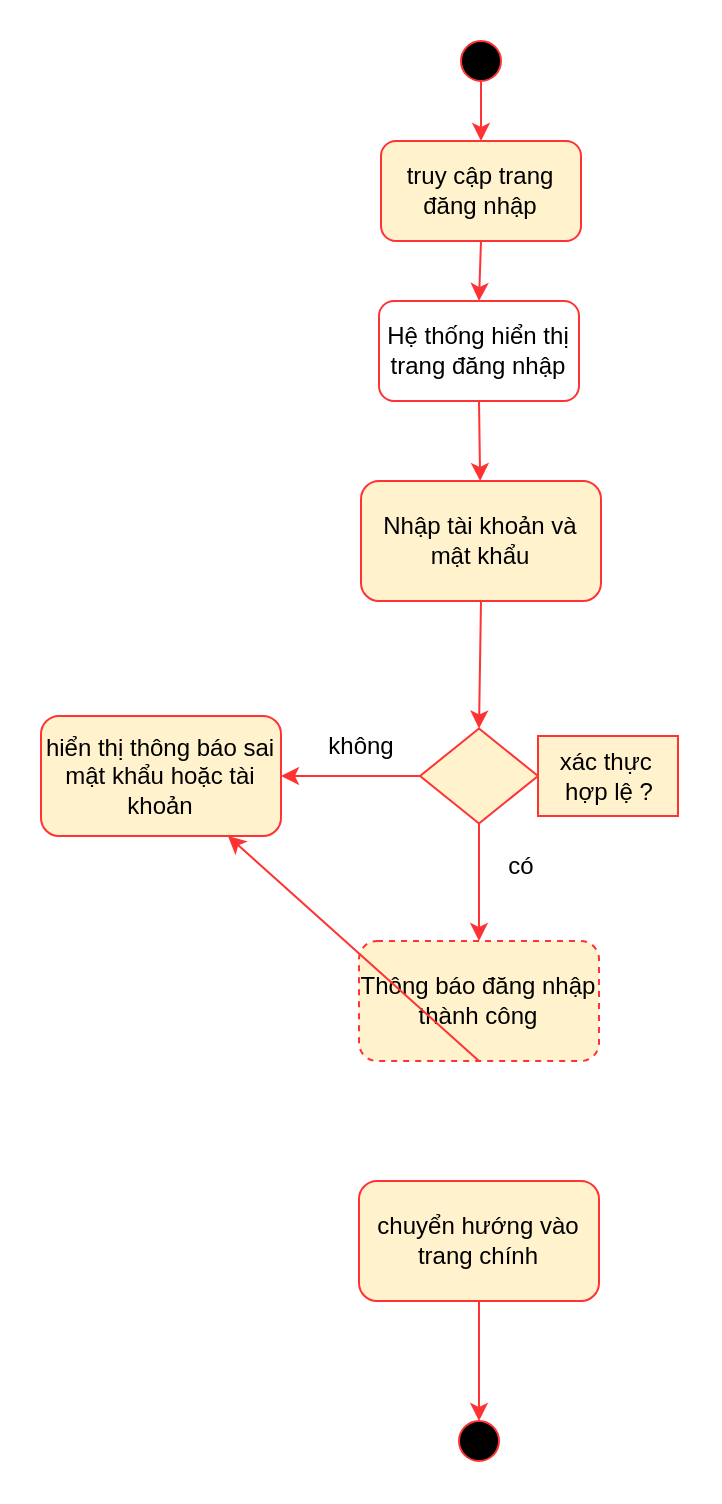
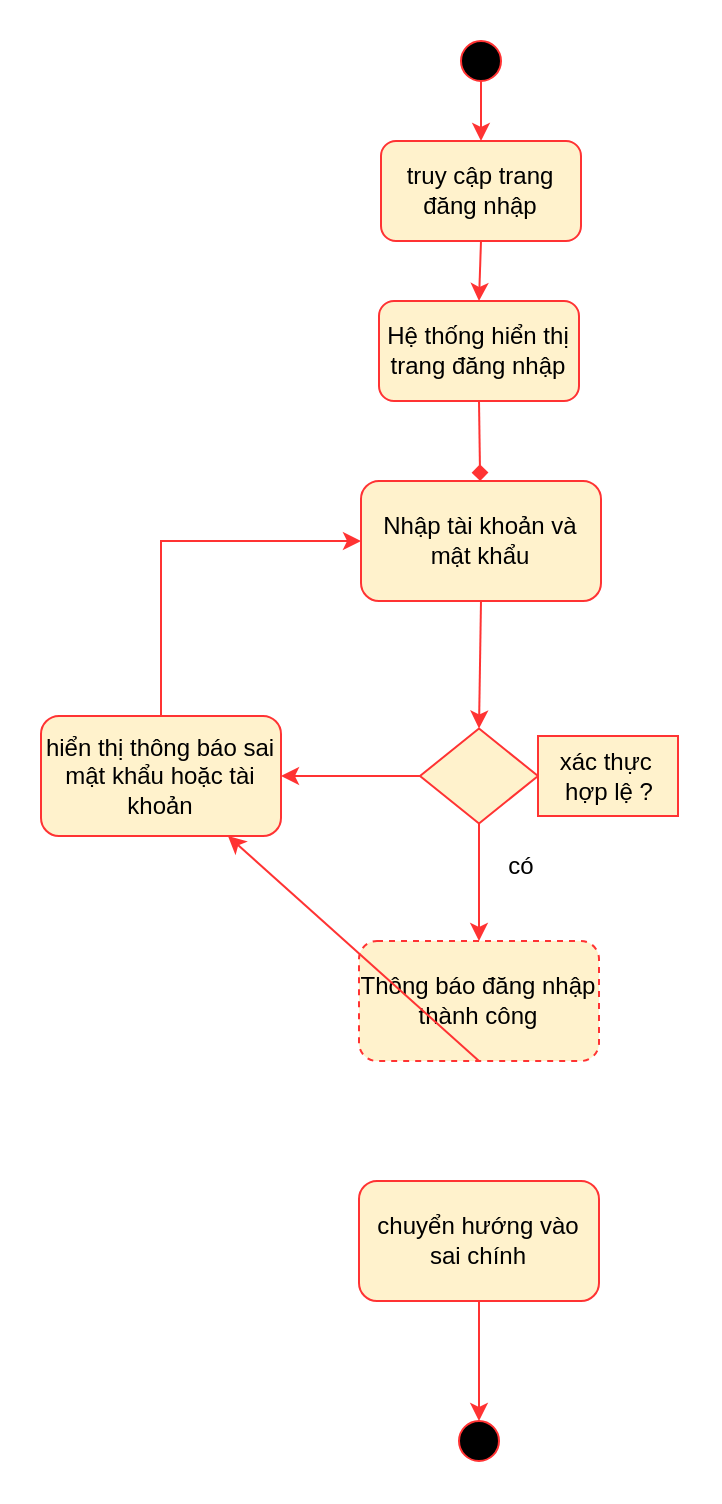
  <mxCell id="0" />
  <mxCell id="1" parent="0" />
  <mxCell id="2" value="" style="ellipse;whiteSpace=wrap;html=1;aspect=fixed;fillColor=#000000;strokeColor=#FF3333;" parent="1" vertex="1"><mxGeometry x="230" y="20" width="20" height="20" as="geometry" /></mxCell>
  <mxCell id="3" value="" style="endArrow=classic;html=1;rounded=0;exitX=0.5;exitY=1;exitDx=0;exitDy=0;strokeColor=#FF3333;fillColor=#fff2cc;" parent="1" source="2" target="17" edge="1"><mxGeometry width="50" height="50" relative="1" as="geometry"><mxPoint x="230" y="270" as="sourcePoint" /><mxPoint x="240" y="70" as="targetPoint" /></mxGeometry></mxCell>
- <mxCell id="4" value="Hệ thống hiển thị trang đăng nhập" style="rounded=1;whiteSpace=wrap;html=1;strokeColor=#FF3333;fillColor=#ffffff;" parent="1" vertex="1"><mxGeometry x="189" y="150" width="100" height="50" as="geometry" /></mxCell>
- <mxCell id="5" value="" style="endArrow=classic;html=1;rounded=0;exitX=0.5;exitY=1;exitDx=0;exitDy=0;strokeColor=#FF3333;fillColor=#fff2cc;" parent="1" source="4" target="6" edge="1"><mxGeometry width="50" height="50" relative="1" as="geometry"><mxPoint x="230" y="260" as="sourcePoint" /><mxPoint x="240" y="240" as="targetPoint" /></mxGeometry></mxCell>
+ <mxCell id="4" value="Hệ thống hiển thị trang đăng nhập" style="rounded=1;whiteSpace=wrap;html=1;strokeColor=#FF3333;fillColor=#fff2cc;" parent="1" vertex="1"><mxGeometry x="189" y="150" width="100" height="50" as="geometry" /></mxCell>
+ <mxCell id="5" value="" style="endArrow=diamond;html=1;rounded=0;exitX=0.5;exitY=1;exitDx=0;exitDy=0;strokeColor=#FF3333;fillColor=#fff2cc;" parent="1" source="4" target="6" edge="1"><mxGeometry width="50" height="50" relative="1" as="geometry"><mxPoint x="230" y="260" as="sourcePoint" /><mxPoint x="240" y="240" as="targetPoint" /></mxGeometry></mxCell>
  <mxCell id="6" value="Nhập tài khoản và mật khẩu" style="rounded=1;whiteSpace=wrap;html=1;strokeColor=#FF3333;fillColor=#fff2cc;" parent="1" vertex="1"><mxGeometry x="180" y="240" width="120" height="60" as="geometry" /></mxCell>
  <mxCell id="7" value="" style="rhombus;whiteSpace=wrap;html=1;strokeColor=#FF3333;fillColor=#fff2cc;" parent="1" vertex="1"><mxGeometry x="209.5" y="363.75" width="59" height="47.5" as="geometry" /></mxCell>
  <mxCell id="8" value="" style="endArrow=classic;html=1;rounded=0;exitX=0;exitY=0.5;exitDx=0;exitDy=0;strokeColor=#FF3333;fillColor=#fff2cc;" parent="1" source="7" target="9" edge="1"><mxGeometry width="50" height="50" relative="1" as="geometry"><mxPoint x="230" y="415" as="sourcePoint" /><mxPoint x="130" y="415" as="targetPoint" /></mxGeometry></mxCell>
  <mxCell id="9" value="hiển thị thông báo sai mật khẩu hoặc tài khoản" style="rounded=1;whiteSpace=wrap;html=1;strokeColor=#FF3333;fillColor=#fff2cc;" parent="1" vertex="1"><mxGeometry x="20" y="357.5" width="120" height="60" as="geometry" /></mxCell>
- <mxCell id="11" value="không" style="text;html=1;align=center;verticalAlign=middle;resizable=0;points=[];autosize=1;strokeColor=none;fillColor=none;" parent="1" vertex="1"><mxGeometry x="149.5" y="357.5" width="60" height="30" as="geometry" /></mxCell>
+ <mxCell id="10" value="" style="endArrow=classic;html=1;rounded=0;exitX=0.5;exitY=0;exitDx=0;exitDy=0;entryX=0;entryY=0.5;entryDx=0;entryDy=0;strokeColor=#FF3333;fillColor=#fff2cc;" parent="1" source="9" target="6" edge="1"><mxGeometry width="50" height="50" relative="1" as="geometry"><mxPoint x="230" y="470" as="sourcePoint" /><mxPoint x="280" y="420" as="targetPoint" /><Array as="points"><mxPoint x="80" y="270" /></Array></mxGeometry></mxCell>
  <mxCell id="12" value="" style="endArrow=classic;html=1;rounded=0;exitX=0.5;exitY=1;exitDx=0;exitDy=0;strokeColor=#FF3333;entryX=0.5;entryY=0;entryDx=0;entryDy=0;fillColor=#fff2cc;" parent="1" source="7" target="21" edge="1"><mxGeometry width="50" height="50" relative="1" as="geometry"><mxPoint x="230" y="565" as="sourcePoint" /><mxPoint x="240" y="545" as="targetPoint" /></mxGeometry></mxCell>
- <mxCell id="13" value="chuyển hướng vào trang chính" style="rounded=1;whiteSpace=wrap;html=1;strokeColor=#FF3333;fillColor=#fff2cc;" parent="1" vertex="1"><mxGeometry x="179" y="590" width="120" height="60" as="geometry" /></mxCell>
+ <mxCell id="13" value="chuyển hướng vào sai chính" style="rounded=1;whiteSpace=wrap;html=1;strokeColor=#FF3333;fillColor=#fff2cc;" parent="1" vertex="1"><mxGeometry x="179" y="590" width="120" height="60" as="geometry" /></mxCell>
  <mxCell id="14" value="" style="endArrow=classic;html=1;rounded=0;exitX=0.5;exitY=1;exitDx=0;exitDy=0;strokeColor=#FF3333;fillColor=#fff2cc;" parent="1" source="13" edge="1"><mxGeometry width="50" height="50" relative="1" as="geometry"><mxPoint x="229" y="690" as="sourcePoint" /><mxPoint x="239" y="710" as="targetPoint" /></mxGeometry></mxCell>
  <mxCell id="15" value="" style="ellipse;whiteSpace=wrap;html=1;aspect=fixed;fillColor=#000000;strokeColor=#FF3333;" parent="1" vertex="1"><mxGeometry x="229" y="710" width="20" height="20" as="geometry" /></mxCell>
  <mxCell id="16" value="có" style="text;html=1;align=center;verticalAlign=middle;resizable=0;points=[];autosize=1;strokeColor=none;fillColor=none;" parent="1" vertex="1"><mxGeometry x="240" y="417.5" width="40" height="30" as="geometry" /></mxCell>
  <mxCell id="17" value="truy cập trang đăng nhập" style="rounded=1;whiteSpace=wrap;html=1;strokeColor=#FF3333;fillColor=#FFF2CC;" parent="1" vertex="1"><mxGeometry x="190" y="70" width="100" height="50" as="geometry" /></mxCell>
  <mxCell id="18" value="" style="endArrow=classic;html=1;rounded=0;entryX=0.5;entryY=0;entryDx=0;entryDy=0;exitX=0.5;exitY=1;exitDx=0;exitDy=0;strokeColor=#FF3333;fillColor=#fff2cc;" parent="1" source="17" target="4" edge="1"><mxGeometry width="50" height="50" relative="1" as="geometry"><mxPoint x="240" y="120" as="sourcePoint" /><mxPoint x="240" y="130" as="targetPoint" /></mxGeometry></mxCell>
  <mxCell id="19" value="" style="endArrow=classic;html=1;rounded=0;exitX=0.5;exitY=1;exitDx=0;exitDy=0;entryX=0.5;entryY=0;entryDx=0;entryDy=0;strokeColor=#FF3333;fillColor=#fff2cc;" parent="1" source="6" target="7" edge="1"><mxGeometry width="50" height="50" relative="1" as="geometry"><mxPoint x="190" y="500" as="sourcePoint" /><mxPoint x="240" y="350" as="targetPoint" /></mxGeometry></mxCell>
  <mxCell id="20" value="xác thực&amp;nbsp;&lt;br&gt;hợp lệ ?" style="text;html=1;align=center;verticalAlign=middle;resizable=0;points=[];autosize=1;strokeColor=#FF3333;fillColor=#fff2cc;" vertex="1" parent="1"><mxGeometry x="268.5" y="367.5" width="70" height="40" as="geometry" /></mxCell>
  <mxCell id="21" value="Thông báo đăng nhập thành công" style="rounded=1;whiteSpace=wrap;html=1;strokeColor=#FF3333;fillColor=#fff2cc;dashed=1;" vertex="1" parent="1"><mxGeometry x="179" y="470" width="120" height="60" as="geometry" /></mxCell>
  <mxCell id="22" value="" style="endArrow=classic;html=1;rounded=0;strokeColor=#FF3333;exitX=0.5;exitY=1;exitDx=0;exitDy=0;fillColor=#fff2cc;" edge="1" parent="1" source="21" target="9"><mxGeometry width="50" height="50" relative="1" as="geometry"><mxPoint x="190" y="610" as="sourcePoint" /><mxPoint x="240" y="560" as="targetPoint" /></mxGeometry></mxCell>
